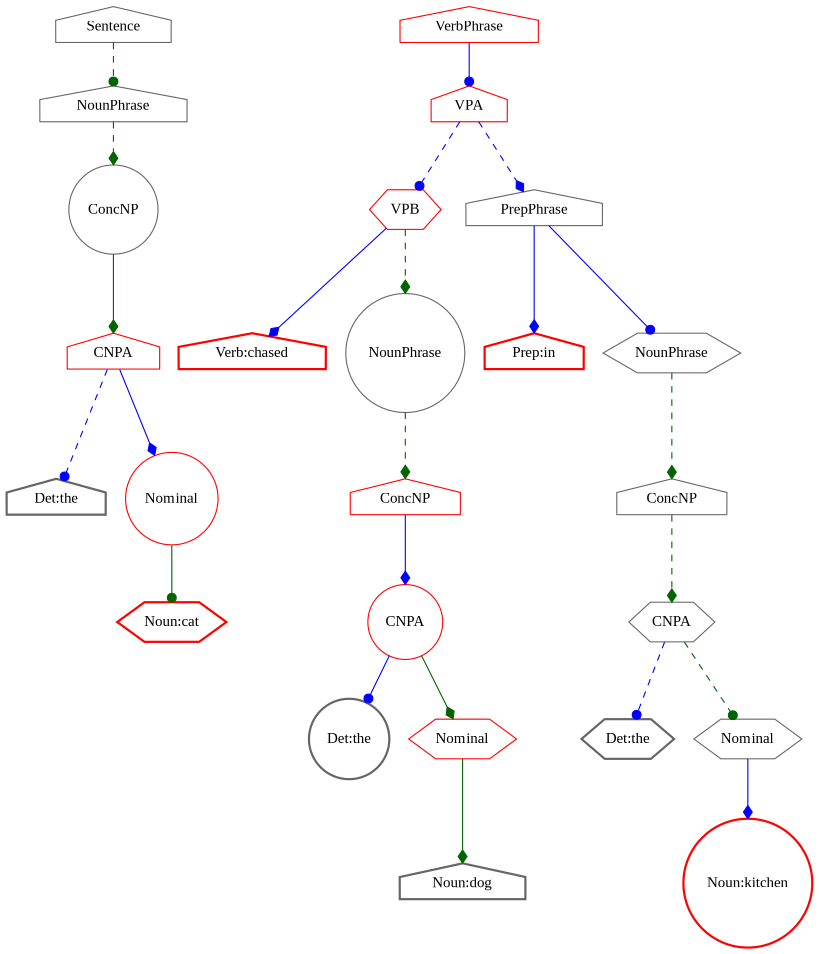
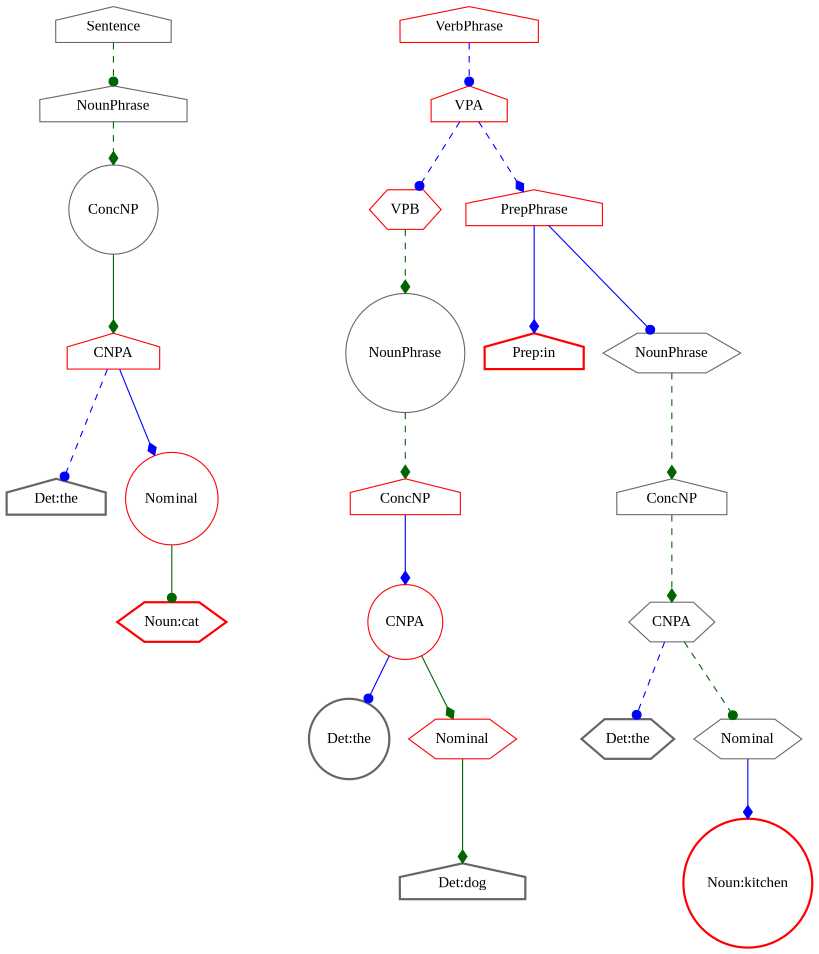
  digraph {
    fontname="Liberation Serif"
    node [color=red fontname="Liberation Serif" shape=house]
    edge [arrowhead=diamond color=blue fontname="Liberation Serif" style=solid]
    n1 [color=gray40 label=Sentence]
    n2 [color=gray40 label=NounPhrase]
    n3 [color=gray40 label=ConcNP shape=circle]
    n4 [label=VerbPhrase]
    n5 [label=VPA]
    n6 [label=CNPA]
    n7 [label=VPB shape=hexagon]
-   n8 [color=gray40 label=PrepPhrase]
+   n8 [label=PrepPhrase]
    n9 [color=gray40 label="Det:the" style=bold]
    n10 [label=Nominal shape=circle]
    n11 [label="Noun:cat" shape=hexagon style=bold]
-   n12 [label="Verb:chased" style=bold]
    n13 [color=gray40 label=NounPhrase shape=circle]
    n14 [label="Prep:in" style=bold]
    n15 [color=gray40 label=NounPhrase shape=hexagon]
    n16 [label=ConcNP]
    n17 [color=gray40 label=ConcNP]
    n18 [label=CNPA shape=circle]
    n19 [color=gray40 label="Det:the" shape=circle style=bold]
    n20 [label=Nominal shape=hexagon]
-   n21 [color=gray40 label="Noun:dog" style=bold]
+   n21 [color=gray40 label="Det:dog" style=bold]
    n22 [color=gray40 label=CNPA shape=hexagon]
    n23 [color=gray40 label="Det:the" shape=hexagon style=bold]
    n24 [color=gray40 label=Nominal shape=hexagon]
    n25 [label="Noun:kitchen" shape=circle style=bold]
    n1 -> n2 [arrowhead=dot color=darkgreen style=dashed]
    n2 -> n3 [color=darkgreen style=dashed]
    n3 -> n6 [color=darkgreen]
-   n4 -> n5 [arrowhead=dot]
+   n4 -> n5 [arrowhead=dot style=dashed]
    n5 -> n7 [arrowhead=dot style=dashed]
    n5 -> n8 [style=dashed]
    n6 -> n9 [arrowhead=dot style=dashed]
    n6 -> n10
-   n7 -> n12
    n7 -> n13 [color=darkgreen style=dashed]
    n8 -> n14
    n8 -> n15 [arrowhead=dot]
    n10 -> n11 [arrowhead=dot color=darkgreen]
    n13 -> n16 [color=darkgreen style=dashed]
    n15 -> n17 [color=darkgreen style=dashed]
    n16 -> n18
    n17 -> n22 [color=darkgreen style=dashed]
    n18 -> n19 [arrowhead=dot]
    n18 -> n20 [color=darkgreen]
    n20 -> n21 [color=darkgreen]
    n22 -> n23 [arrowhead=dot style=dashed]
    n22 -> n24 [arrowhead=dot color=darkgreen style=dashed]
    n24 -> n25
  }
